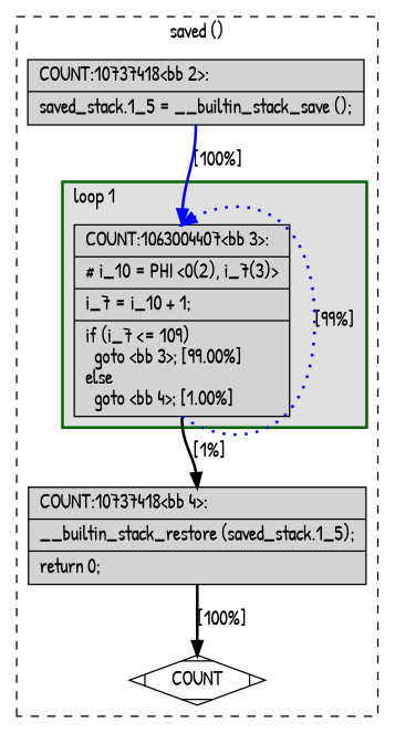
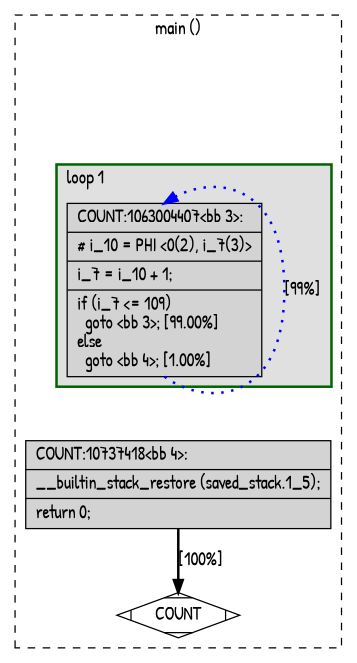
  digraph {
    fontname="Patrick Hand"
    node [fillcolor=lightgrey fontname="Patrick Hand" shape=record style=filled]
    edge [color=blue constraint=true fontname="Patrick Hand" headport=n style="solid,bold" tailport=s weight=10]
    n1 [label="{COUNT:1063004407\<bb\ 3\>:\l|#\ i_10\ =\ PHI\ \<0(2),\ i_7(3)\>\l|i_7\ =\ i_10\ +\ 1;\l|if\ (i_7\ \<=\ 109)\l\ \ goto\ \<bb\ 3\>;\ [99.00%]\lelse\l\ \ goto\ \<bb\ 4\>;\ [1.00%]\l}"]
    n2 [label="{COUNT:10737418\<bb\ 4\>:\l|__builtin_stack_restore\ (saved_stack.1_5);\l|return\ 0;\l}"]
    n3 [fillcolor=white label=COUNT shape=Mdiamond]
-   n4 [label="{COUNT:10737418\<bb\ 2\>:\l|saved_stack.1_5\ =\ __builtin_stack_save\ ();\l}"]
    subgraph cluster_1 {
      color=black
-     label="saved ()"
+     label="main ()"
      style=dashed
      n2
      n3
-     n4
      subgraph cluster_2 {
        color=darkgreen
        fillcolor=grey88
        label="loop 1"
        labeljust=l
        penwidth=2
        style=filled
        n1
      }
    }
    n1 -> n1 [constraint=false label="[99%]" style="dotted,bold"]
-   n1 -> n2 [color=black label="[1%]"]
    n2 -> n3 [color=black label="[100%]"]
-   n4 -> n1 [label="[100%]" weight=100]
  }
